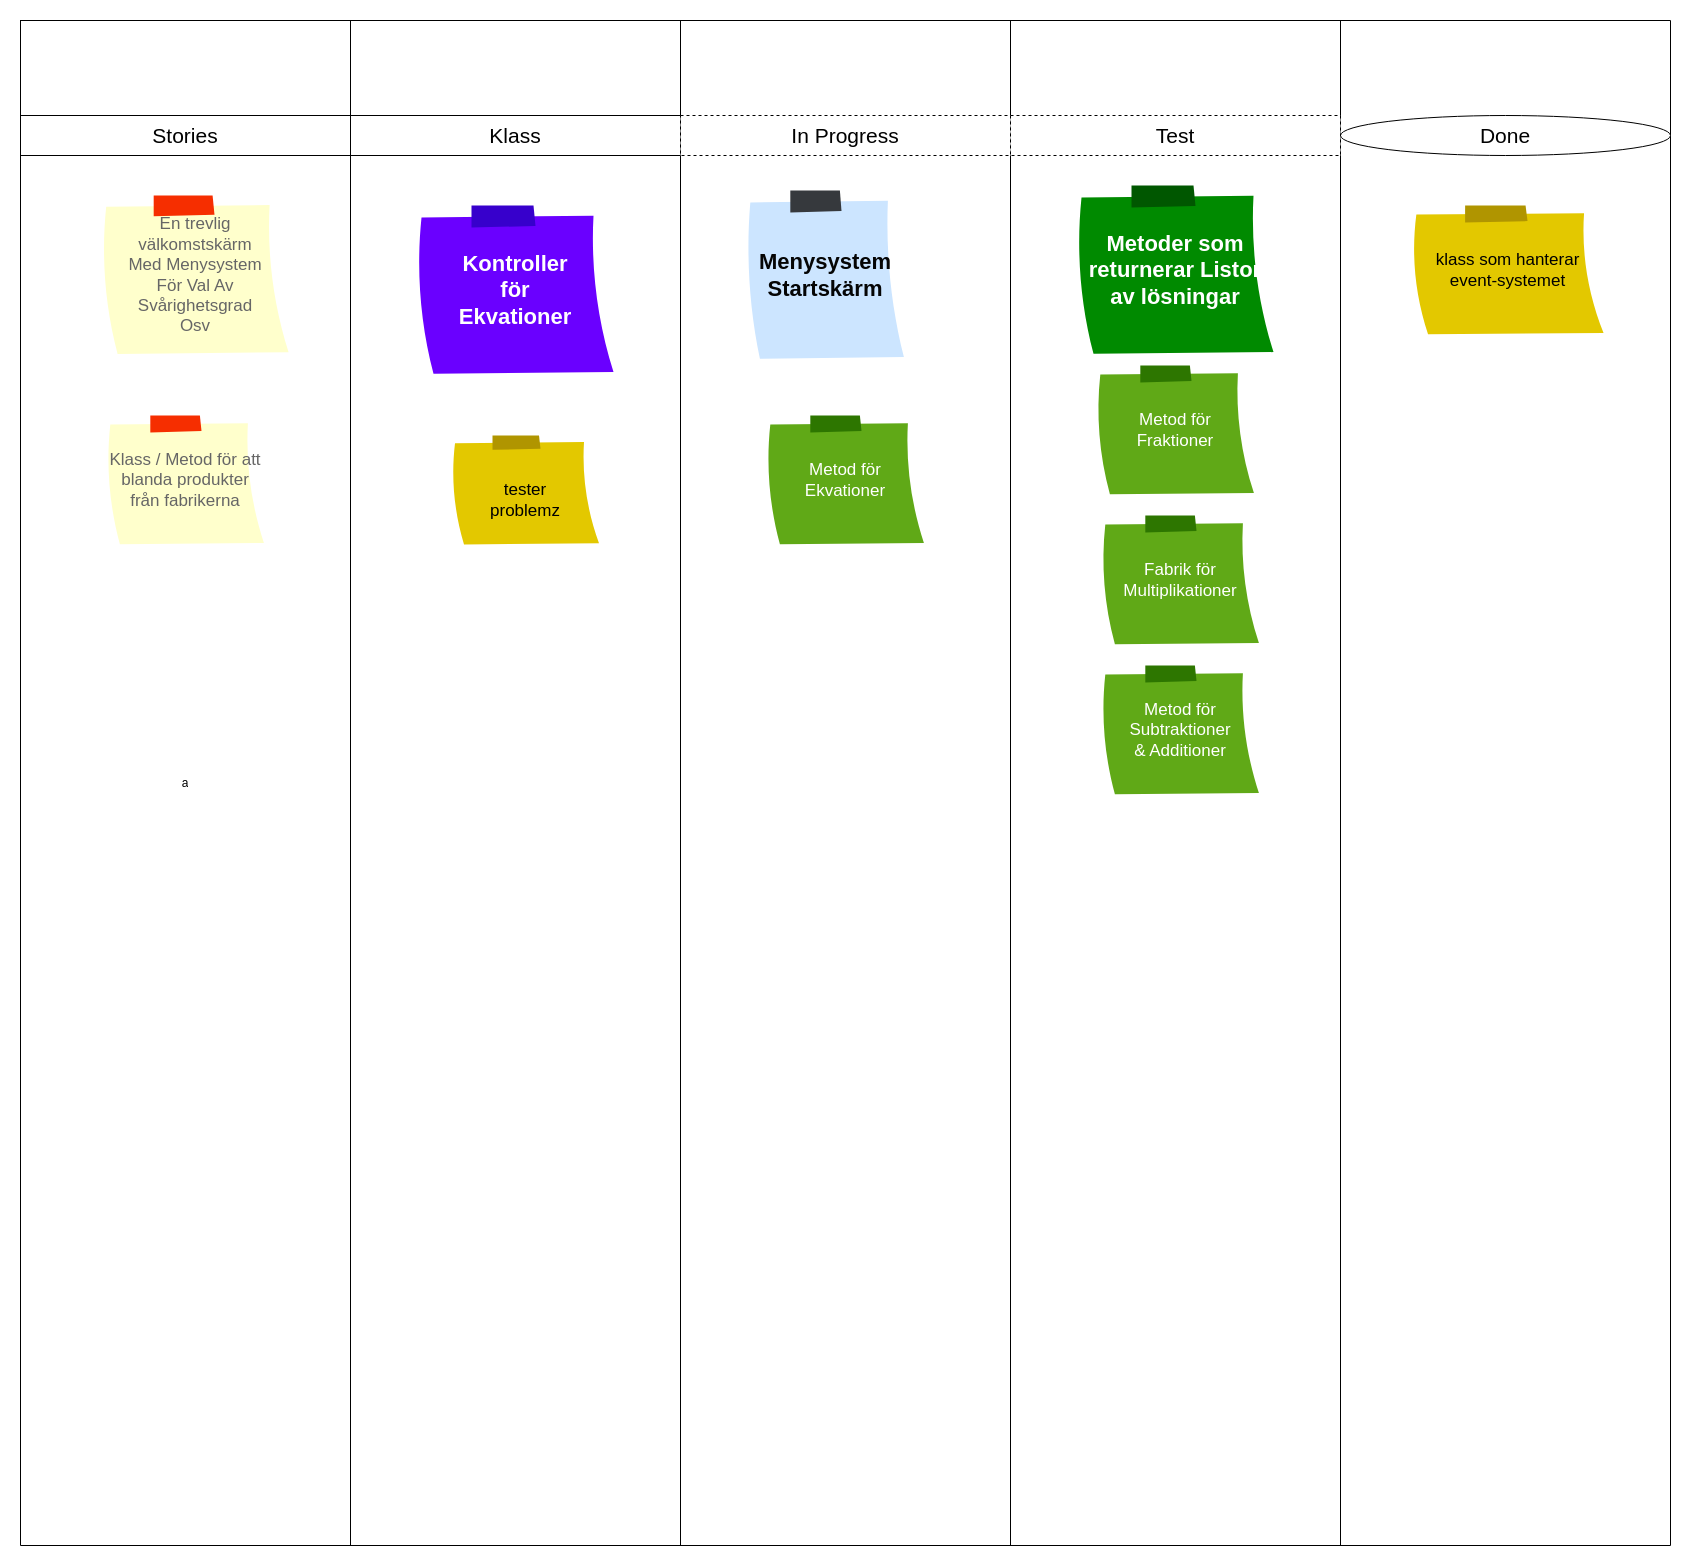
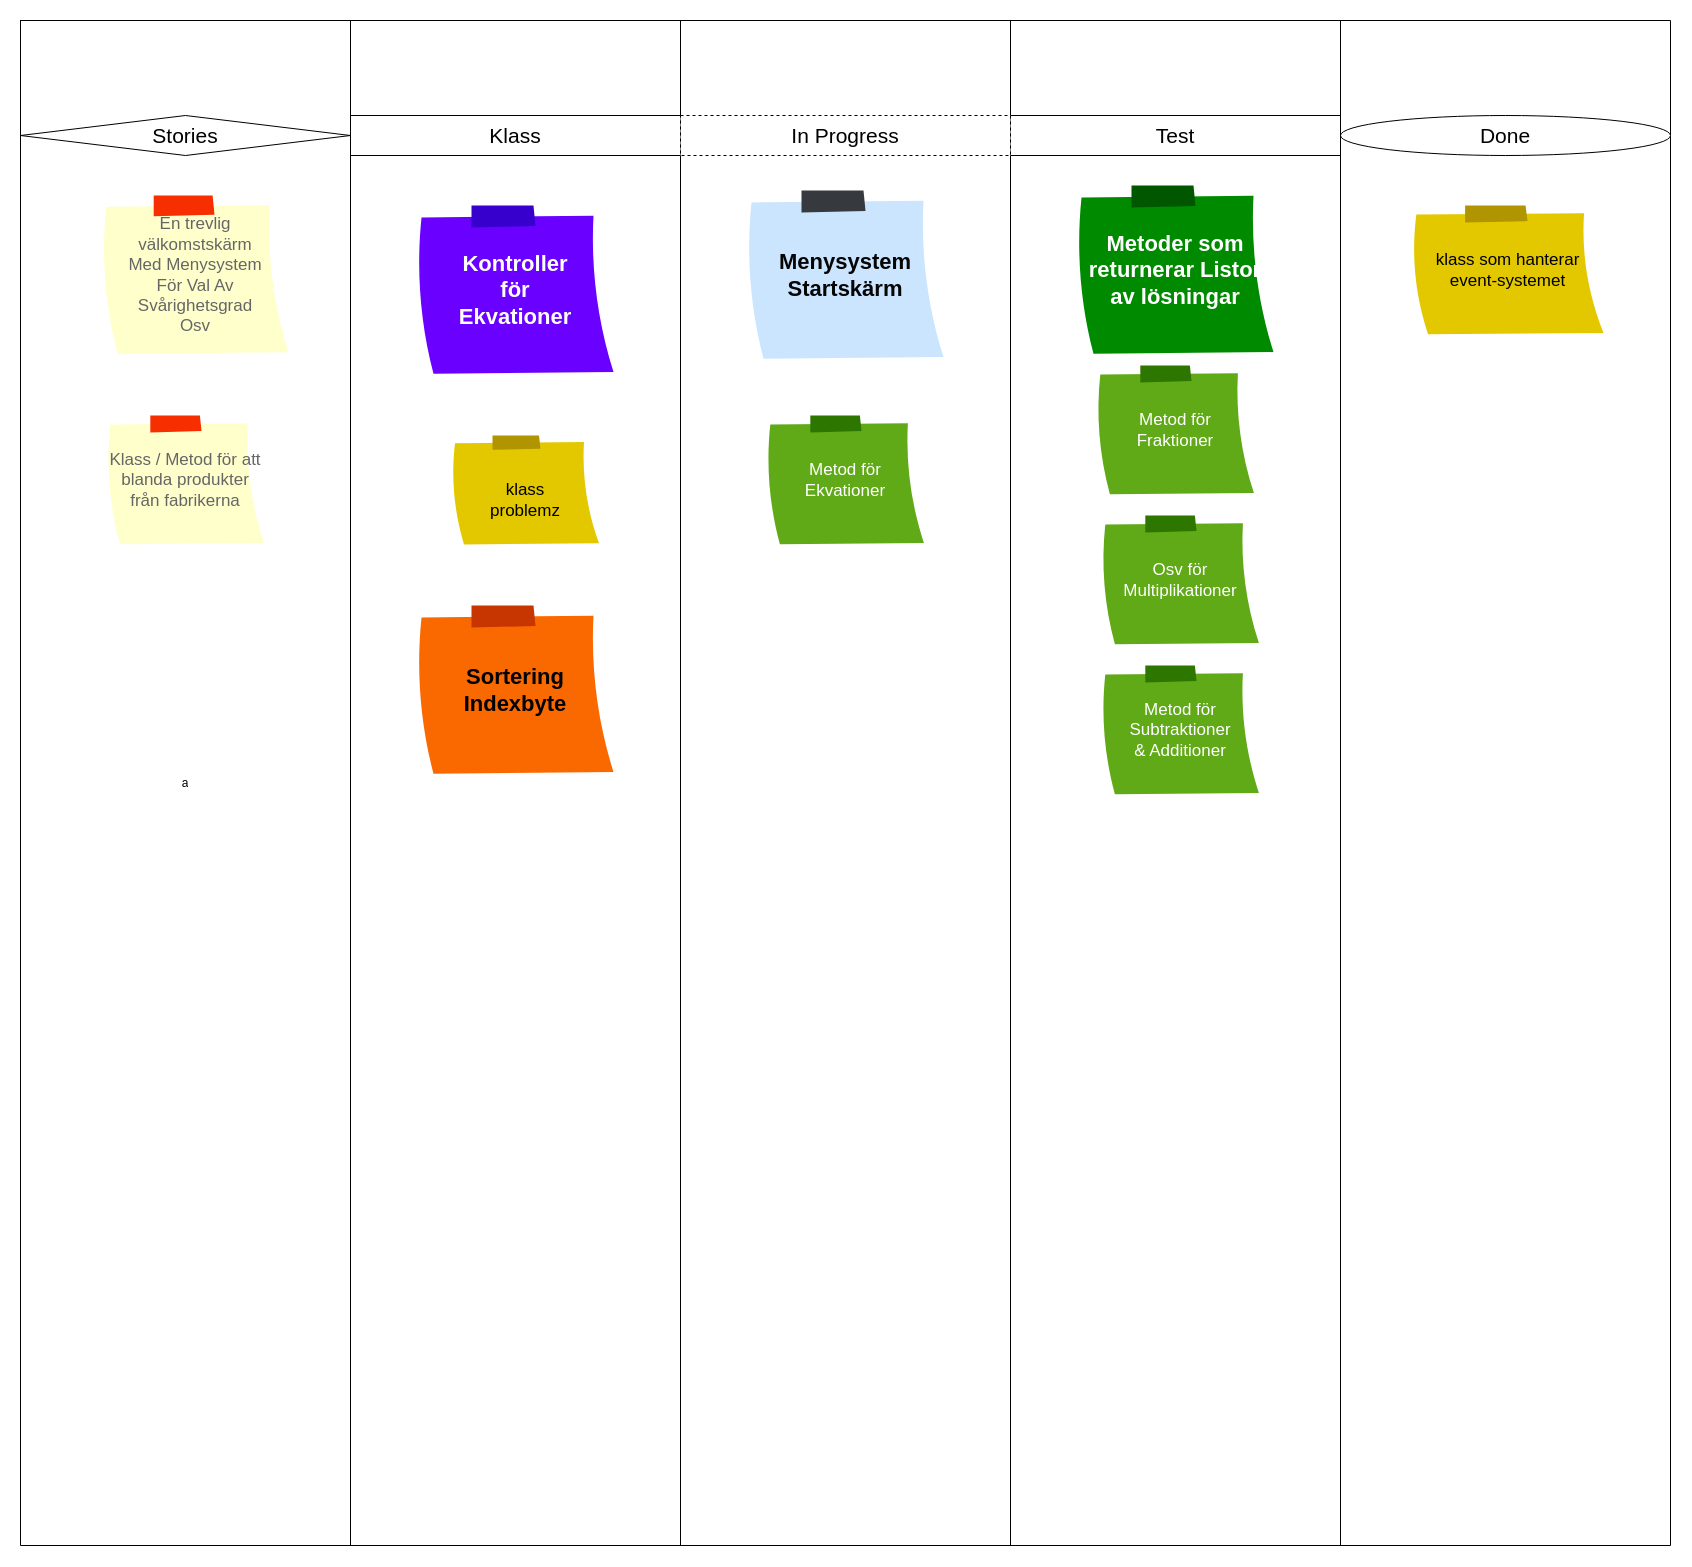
  <mxCell id="0" />
  <mxCell id="1" parent="0" />
  <mxCell id="2" value="" style="shape=table;startSize=0;container=1;collapsible=0;childLayout=tableLayout;" parent="1" vertex="1"><mxGeometry y="20" width="1650" height="1525" as="geometry" x="20" /></mxCell>
  <mxCell id="3" value="" style="shape=partialRectangle;collapsible=0;dropTarget=0;pointerEvents=0;fillColor=none;top=0;left=0;bottom=0;right=0;points=[[0,0.5],[1,0.5]];portConstraint=eastwest;" parent="2" vertex="1"><mxGeometry width="1650" height="1525" as="geometry" /></mxCell>
  <mxCell id="4" value="a" style="shape=partialRectangle;html=1;whiteSpace=wrap;connectable=0;overflow=hidden;fillColor=none;top=0;left=0;bottom=0;right=0;pointerEvents=1;" parent="3" vertex="1"><mxGeometry width="330" height="1525" as="geometry"><mxRectangle width="330" height="1525" as="alternateBounds" /></mxGeometry></mxCell>
  <mxCell id="5" value="" style="shape=partialRectangle;html=1;whiteSpace=wrap;connectable=0;overflow=hidden;fillColor=none;top=0;left=0;bottom=0;right=0;pointerEvents=1;" parent="3" vertex="1"><mxGeometry x="330" width="330" height="1525" as="geometry"><mxRectangle width="330" height="1525" as="alternateBounds" /></mxGeometry></mxCell>
  <mxCell id="6" value="" style="shape=partialRectangle;html=1;whiteSpace=wrap;connectable=0;overflow=hidden;fillColor=none;top=0;left=0;bottom=0;right=0;pointerEvents=1;" parent="3" vertex="1"><mxGeometry x="660" width="330" height="1525" as="geometry"><mxRectangle width="330" height="1525" as="alternateBounds" /></mxGeometry></mxCell>
  <mxCell id="7" value="" style="shape=partialRectangle;html=1;whiteSpace=wrap;connectable=0;overflow=hidden;fillColor=none;top=0;left=0;bottom=0;right=0;pointerEvents=1;" parent="3" vertex="1"><mxGeometry x="990" width="330" height="1525" as="geometry"><mxRectangle width="330" height="1525" as="alternateBounds" /></mxGeometry></mxCell>
  <mxCell id="8" value="" style="shape=partialRectangle;html=1;whiteSpace=wrap;connectable=0;overflow=hidden;fillColor=none;top=0;left=0;bottom=0;right=0;pointerEvents=1;" parent="3" vertex="1"><mxGeometry x="1320" width="330" height="1525" as="geometry"><mxRectangle width="330" height="1525" as="alternateBounds" /></mxGeometry></mxCell>
  <mxCell id="9" value="En trevlig välkomstskärm&lt;br&gt;Med Menysystem &lt;br&gt;För Val Av Svårighetsgrad&lt;br&gt;Osv" style="strokeWidth=1;shadow=0;dashed=0;align=center;html=1;shape=mxgraph.mockup.text.stickyNote2;fontColor=#666666;mainText=;fontSize=17;whiteSpace=wrap;fillColor=#ffffcc;strokeColor=#F62E00;" parent="1" vertex="1"><mxGeometry x="100" y="195" width="190" height="160" as="geometry" /></mxCell>
- <mxCell id="10" value="Fabrik för&lt;br&gt;Multiplikationer" style="strokeWidth=1;shadow=0;dashed=0;align=center;html=1;shape=mxgraph.mockup.text.stickyNote2;fontColor=#ffffff;mainText=;fontSize=17;whiteSpace=wrap;fillColor=#60a917;strokeColor=#2D7600;" parent="1" vertex="1"><mxGeometry x="1100" y="515" width="160" height="130" as="geometry" /></mxCell>
+ <mxCell id="10" value="Osv för&lt;br&gt;Multiplikationer" style="strokeWidth=1;shadow=0;dashed=0;align=center;html=1;shape=mxgraph.mockup.text.stickyNote2;fontColor=#ffffff;mainText=;fontSize=17;whiteSpace=wrap;fillColor=#60a917;strokeColor=#2D7600;" parent="1" vertex="1"><mxGeometry x="1100" y="515" width="160" height="130" as="geometry" /></mxCell>
  <mxCell id="11" value="&lt;b&gt;&lt;font style=&quot;font-size: 22px&quot;&gt;Metoder som returnerar Listor av lösningar&lt;/font&gt;&lt;/b&gt;" style="strokeWidth=1;shadow=0;dashed=0;align=center;html=1;shape=mxgraph.mockup.text.stickyNote2;mainText=;fontSize=17;whiteSpace=wrap;fillColor=#008a00;strokeColor=#005700;fontColor=#ffffff;" parent="1" vertex="1"><mxGeometry x="1075" y="185" width="200" height="170" as="geometry" /></mxCell>
  <mxCell id="12" value="Klass / Metod för att blanda produkter från fabrikerna" style="strokeWidth=1;shadow=0;dashed=0;align=center;html=1;shape=mxgraph.mockup.text.stickyNote2;fontColor=#666666;mainText=;fontSize=17;whiteSpace=wrap;fillColor=#ffffcc;strokeColor=#F62E00;" parent="1" vertex="1"><mxGeometry x="105" y="415" width="160" height="130" as="geometry" /></mxCell>
- <mxCell id="13" value="&lt;font style=&quot;font-size: 21px&quot;&gt;Stories&lt;/font&gt;" style="rounded=0;whiteSpace=wrap;html=1;" parent="1" vertex="1"><mxGeometry width="330" height="40" as="geometry" x="20" y="115" /></mxCell>
+ <mxCell id="13" value="&lt;font style=&quot;font-size: 21px&quot;&gt;Stories&lt;/font&gt;" style="rhombus;whiteSpace=wrap;html=1;" parent="1" vertex="1"><mxGeometry width="330" height="40" as="geometry" x="20" y="115" /></mxCell>
  <mxCell id="14" value="&lt;font style=&quot;font-size: 21px&quot;&gt;Klass&lt;/font&gt;" style="rounded=0;whiteSpace=wrap;html=1;" parent="1" vertex="1"><mxGeometry x="350" width="330" height="40" as="geometry" y="115" /></mxCell>
  <mxCell id="15" value="&lt;font style=&quot;font-size: 21px&quot;&gt;Done&lt;/font&gt;" style="ellipse;whiteSpace=wrap;html=1;" parent="1" vertex="1"><mxGeometry x="1340" width="330" height="40" as="geometry" y="115" /></mxCell>
- <mxCell id="16" value="&lt;font style=&quot;font-size: 21px&quot;&gt;Test&lt;/font&gt;" style="rounded=0;whiteSpace=wrap;html=1;dashed=1;" parent="1" vertex="1"><mxGeometry x="1010" width="330" height="40" as="geometry" y="115" /></mxCell>
+ <mxCell id="16" value="&lt;font style=&quot;font-size: 21px&quot;&gt;Test&lt;/font&gt;" style="rounded=0;whiteSpace=wrap;html=1;" parent="1" vertex="1"><mxGeometry x="1010" width="330" height="40" as="geometry" y="115" /></mxCell>
  <mxCell id="17" value="&lt;font style=&quot;font-size: 21px&quot;&gt;In Progress&lt;/font&gt;" style="rounded=0;whiteSpace=wrap;html=1;dashed=1;" parent="1" vertex="1"><mxGeometry x="680" width="330" height="40" as="geometry" y="115" /></mxCell>
  <mxCell id="18" value="Metod för&lt;br&gt;Subtraktioner&lt;br&gt;&amp;amp; Additioner" style="strokeWidth=1;shadow=0;dashed=0;align=center;html=1;shape=mxgraph.mockup.text.stickyNote2;fontColor=#ffffff;mainText=;fontSize=17;whiteSpace=wrap;fillColor=#60a917;strokeColor=#2D7600;" parent="1" vertex="1"><mxGeometry x="1100" y="665" width="160" height="130" as="geometry" /></mxCell>
  <mxCell id="19" value="Metod för&lt;br&gt;Fraktioner" style="strokeWidth=1;shadow=0;dashed=0;align=center;html=1;shape=mxgraph.mockup.text.stickyNote2;fontColor=#ffffff;mainText=;fontSize=17;whiteSpace=wrap;fillColor=#60a917;strokeColor=#2D7600;" parent="1" vertex="1"><mxGeometry x="1095" y="365" width="160" height="130" as="geometry" /></mxCell>
  <mxCell id="20" value="Metod för &lt;br&gt;Ekvationer" style="strokeWidth=1;shadow=0;dashed=0;align=center;html=1;shape=mxgraph.mockup.text.stickyNote2;fontColor=#ffffff;mainText=;fontSize=17;whiteSpace=wrap;fillColor=#60a917;strokeColor=#2D7600;" parent="1" vertex="1"><mxGeometry x="765" y="415" width="160" height="130" as="geometry" /></mxCell>
  <mxCell id="21" value="&lt;b&gt;&lt;font style=&quot;font-size: 22px&quot;&gt;Kontroller&lt;br&gt;för&lt;br&gt;Ekvationer&lt;br&gt;&lt;/font&gt;&lt;/b&gt;" style="strokeWidth=1;shadow=0;dashed=0;align=center;html=1;shape=mxgraph.mockup.text.stickyNote2;mainText=;fontSize=17;whiteSpace=wrap;fillColor=#6a00ff;strokeColor=#3700CC;fontColor=#ffffff;" parent="1" vertex="1"><mxGeometry x="415" y="205" width="200" height="170" as="geometry" /></mxCell>
  <mxCell id="22" value="klass som hanterar event-systemet" style="strokeWidth=1;shadow=0;dashed=0;align=center;html=1;shape=mxgraph.mockup.text.stickyNote2;fontColor=#000000;mainText=;fontSize=17;whiteSpace=wrap;fillColor=#e3c800;strokeColor=#B09500;" parent="1" vertex="1"><mxGeometry x="1410" y="205" width="195" height="130" as="geometry" /></mxCell>
- <mxCell id="23" value="&lt;br&gt;tester&lt;br&gt;problemz" style="strokeWidth=1;shadow=0;dashed=0;align=center;html=1;shape=mxgraph.mockup.text.stickyNote2;fontColor=#000000;mainText=;fontSize=17;whiteSpace=wrap;fillColor=#e3c800;strokeColor=#B09500;" parent="1" vertex="1"><mxGeometry x="450" y="435" width="150" height="110" as="geometry" /></mxCell>
- <mxCell id="25" value="&lt;b&gt;&lt;font style=&quot;font-size: 22px&quot;&gt;Menysystem&lt;br&gt;Startskärm&lt;br&gt;&lt;/font&gt;&lt;/b&gt;" style="strokeWidth=1;shadow=0;dashed=0;align=center;html=1;shape=mxgraph.mockup.text.stickyNote2;mainText=;fontSize=17;whiteSpace=wrap;fillColor=#cce5ff;strokeColor=#36393d;fontColor=#050505;" parent="1" vertex="1"><mxGeometry x="745" y="190" width="160" height="170" as="geometry" /></mxCell>
+ <mxCell id="23" value="&lt;br&gt;klass&lt;br&gt;problemz" style="strokeWidth=1;shadow=0;dashed=0;align=center;html=1;shape=mxgraph.mockup.text.stickyNote2;fontColor=#000000;mainText=;fontSize=17;whiteSpace=wrap;fillColor=#e3c800;strokeColor=#B09500;" parent="1" vertex="1"><mxGeometry x="450" y="435" width="150" height="110" as="geometry" /></mxCell>
+ <mxCell id="24" value="&lt;b&gt;&lt;font style=&quot;font-size: 22px&quot;&gt;Sortering&lt;br&gt;Indexbyte&lt;br&gt;&lt;/font&gt;&lt;/b&gt;" style="strokeWidth=1;shadow=0;dashed=0;align=center;html=1;shape=mxgraph.mockup.text.stickyNote2;mainText=;fontSize=17;whiteSpace=wrap;fillColor=#fa6800;strokeColor=#C73500;fontColor=#000000;" parent="1" vertex="1"><mxGeometry x="415" y="605" width="200" height="170" as="geometry" /></mxCell>
+ <mxCell id="25" value="&lt;b&gt;&lt;font style=&quot;font-size: 22px&quot;&gt;Menysystem&lt;br&gt;Startskärm&lt;br&gt;&lt;/font&gt;&lt;/b&gt;" style="strokeWidth=1;shadow=0;dashed=0;align=center;html=1;shape=mxgraph.mockup.text.stickyNote2;mainText=;fontSize=17;whiteSpace=wrap;fillColor=#cce5ff;strokeColor=#36393d;fontColor=#050505;" parent="1" vertex="1"><mxGeometry x="745" y="190" width="200" height="170" as="geometry" /></mxCell>
